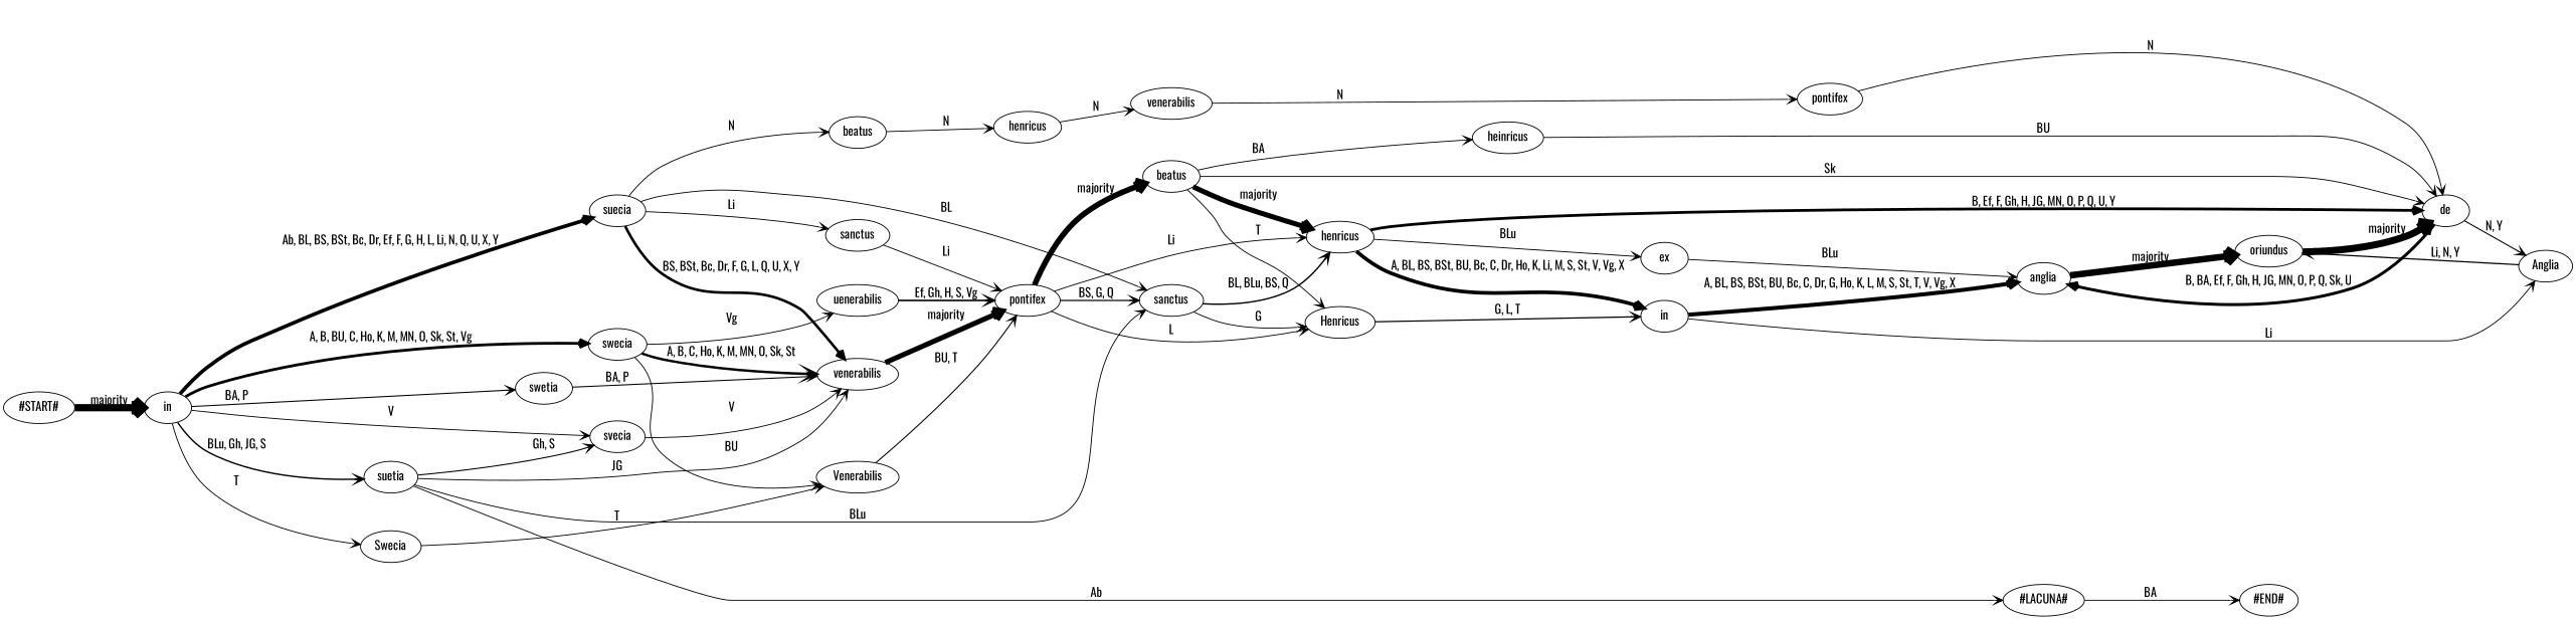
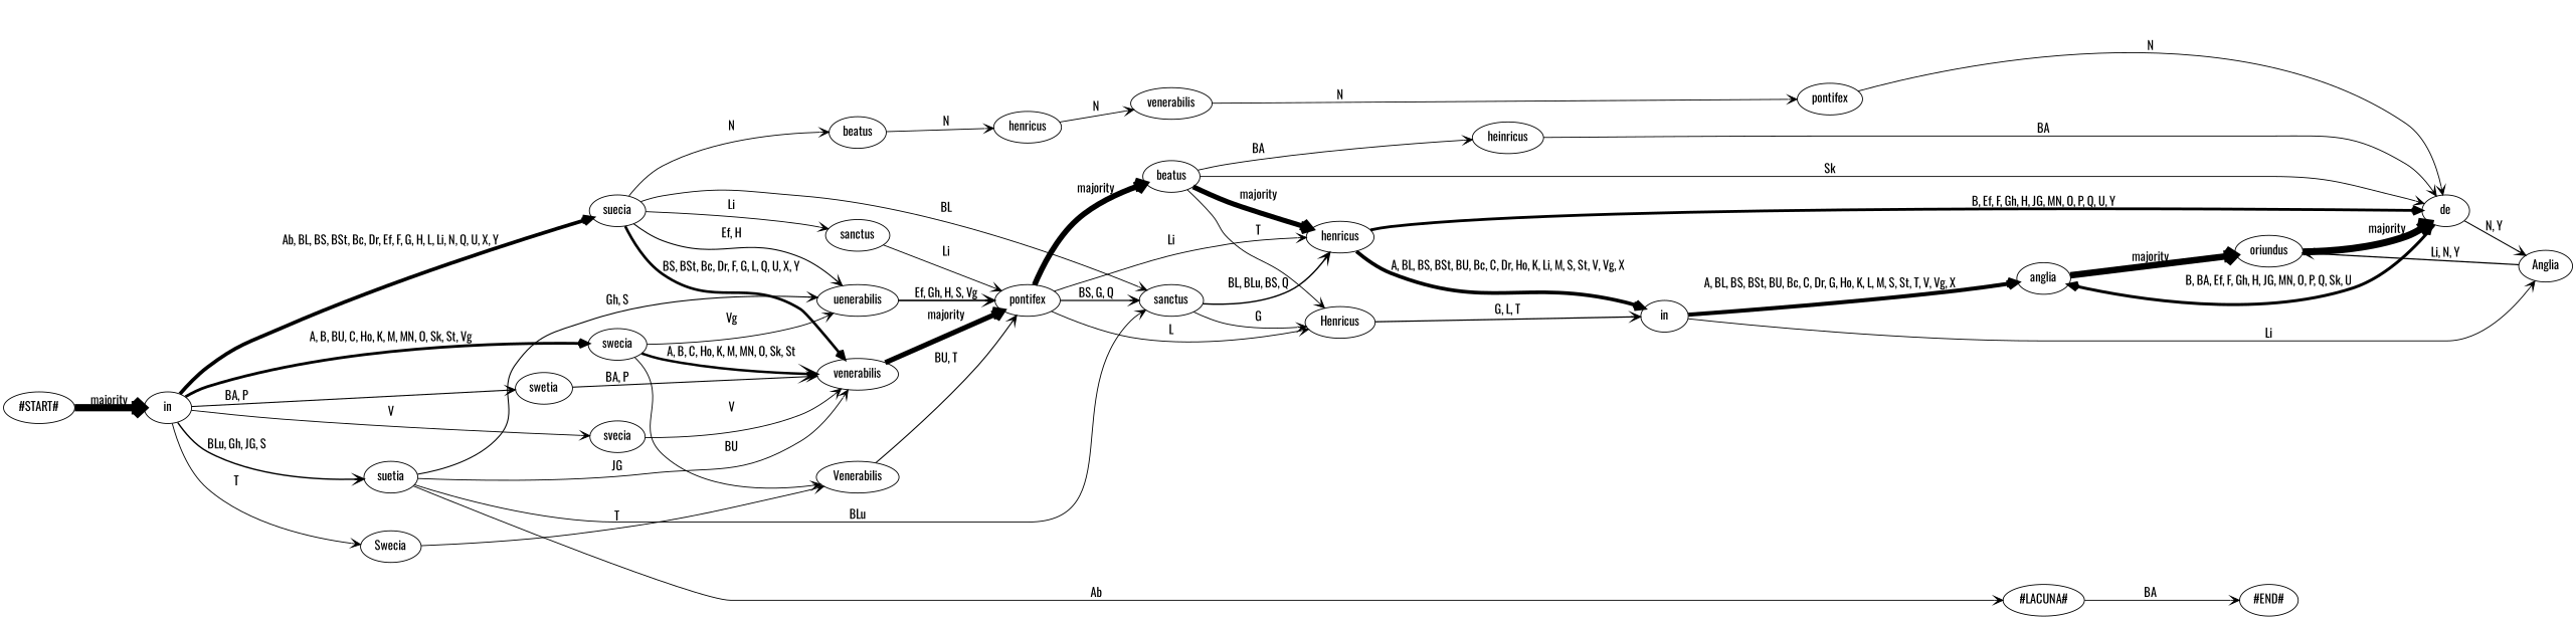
  digraph {
    fontname=Oswald
    rankdir=LR
    node [fillcolor=white fontname=Oswald fontsize=14 shape=ellipse style=filled]
    edge [arrowhead=open color="#000000" fontcolor="#000000" fontname=Oswald penwidth=1]
    n1 [label="#START#"]
    n2 [label=in]
    n3 [label=suecia]
    n4 [label=suetia]
    n5 [label=swecia]
    n6 [label=swetia]
    n7 [label=Swecia]
    n8 [label=svecia]
    n9 [label=sanctus]
    n10 [label=venerabilis]
    n11 [label=beatus]
    n12 [label=uenerabilis]
    n13 [label=sanctus]
    n14 [label="#LACUNA#"]
    n15 [label=Venerabilis]
    n16 [label=pontifex]
    n17 [label=henricus]
    n18 [label=Henricus]
    n19 [label=henricus]
    n20 [label="#END#"]
    n21 [label=beatus]
    n22 [label=venerabilis]
    n23 [label=pontifex]
    n24 [label=heinricus]
    n25 [label=de]
    n26 [label=in]
-   n27 [label=ex]
    n28 [label=anglia]
    n29 [label=Anglia]
    n30 [label=oriundus]
    n1 -> n2 [label=majority penwidth=8.2]
    n2 -> n3 [label="Ab, BL, BS, BSt, Bc, Dr, Ef, F, G, H, L, Li, N, Q, U, X, Y" penwidth=4.2]
    n2 -> n4 [label="BLu, Gh, JG, S" penwidth=1.6]
    n2 -> n5 [label="A, B, BU, C, Ho, K, M, MN, O, Sk, St, Vg" penwidth=3.2]
    n2 -> n6 [label="BA, P" penwidth=1.2]
    n2 -> n7 [label=T]
    n2 -> n8 [label=V]
    n3 -> n9 [label=Li]
    n3 -> n10 [label="BS, BSt, Bc, Dr, F, G, L, Q, U, X, Y" penwidth=3]
    n3 -> n11 [label=N]
+   n3 -> n12 [label="Ef, H" penwidth=1.2]
    n3 -> n13 [label=BL minlen=3]
    n4 -> n10 [label=JG]
-   n4 -> n8 [label="Gh, S" penwidth=1.2]
+   n4 -> n12 [label="Gh, S" penwidth=1.2]
    n4 -> n13 [label=BLu minlen=3]
    n4 -> n14 [label=Ab minlen=7]
    n5 -> n10 [label="A, B, C, Ho, K, M, MN, O, Sk, St" penwidth=2.8]
    n5 -> n12 [label=Vg]
    n5 -> n15 [label=BU]
    n6 -> n10 [label="BA, P" penwidth=1.2]
    n7 -> n15 [label=T]
    n8 -> n10 [label=V]
    n9 -> n16 [label=Li]
    n10 -> n16 [label=majority penwidth=5.8]
    n11 -> n17 [label=N]
    n12 -> n16 [label="Ef, Gh, H, S, Vg" penwidth=1.8]
    n13 -> n18 [label=G]
    n13 -> n19 [label="BL, BLu, BS, Q" penwidth=1.6]
    n14 -> n20 [label=BA]
    n15 -> n16 [label="BU, T" penwidth=1.2]
    n16 -> n13 [label="BS, G, Q" penwidth=1.4]
    n16 -> n18 [label=L minlen=2]
    n16 -> n19 [label=Li minlen=2]
    n16 -> n21 [label=majority penwidth=6.4]
    n17 -> n22 [label=N]
    n18 -> n26 [label="G, L, T" penwidth=1.4]
    n19 -> n25 [label="B, Ef, F, Gh, H, JG, MN, O, P, Q, U, Y" penwidth=3.2]
    n19 -> n26 [label="A, BL, BS, BSt, BU, Bc, C, Dr, Ho, K, Li, M, S, St, V, Vg, X" penwidth=4.2]
-   n19 -> n27 [label=BLu]
    n21 -> n18 [label=T]
    n21 -> n19 [label=majority penwidth=5.8]
    n21 -> n24 [label=BA]
    n21 -> n25 [label=Sk minlen=2]
    n22 -> n23 [label=N]
    n23 -> n25 [label=N]
-   n24 -> n25 [label=BU]
+   n24 -> n25 [label=BA]
    n25 -> n28 [label="B, BA, Ef, F, Gh, H, JG, MN, O, P, Q, Sk, U" penwidth=3.4]
    n25 -> n29 [label="N, Y" penwidth=1.2]
    n26 -> n28 [label="A, BL, BS, BSt, BU, Bc, C, Dr, G, Ho, K, L, M, S, St, T, V, Vg, X" penwidth=4.6]
    n26 -> n29 [label=Li]
-   n27 -> n28 [label=BLu]
    n28 -> n30 [label=majority penwidth=7.4]
    n29 -> n30 [label="Li, N, Y" penwidth=1.4]
    n30 -> n25 [label=majority penwidth=8]
  }
